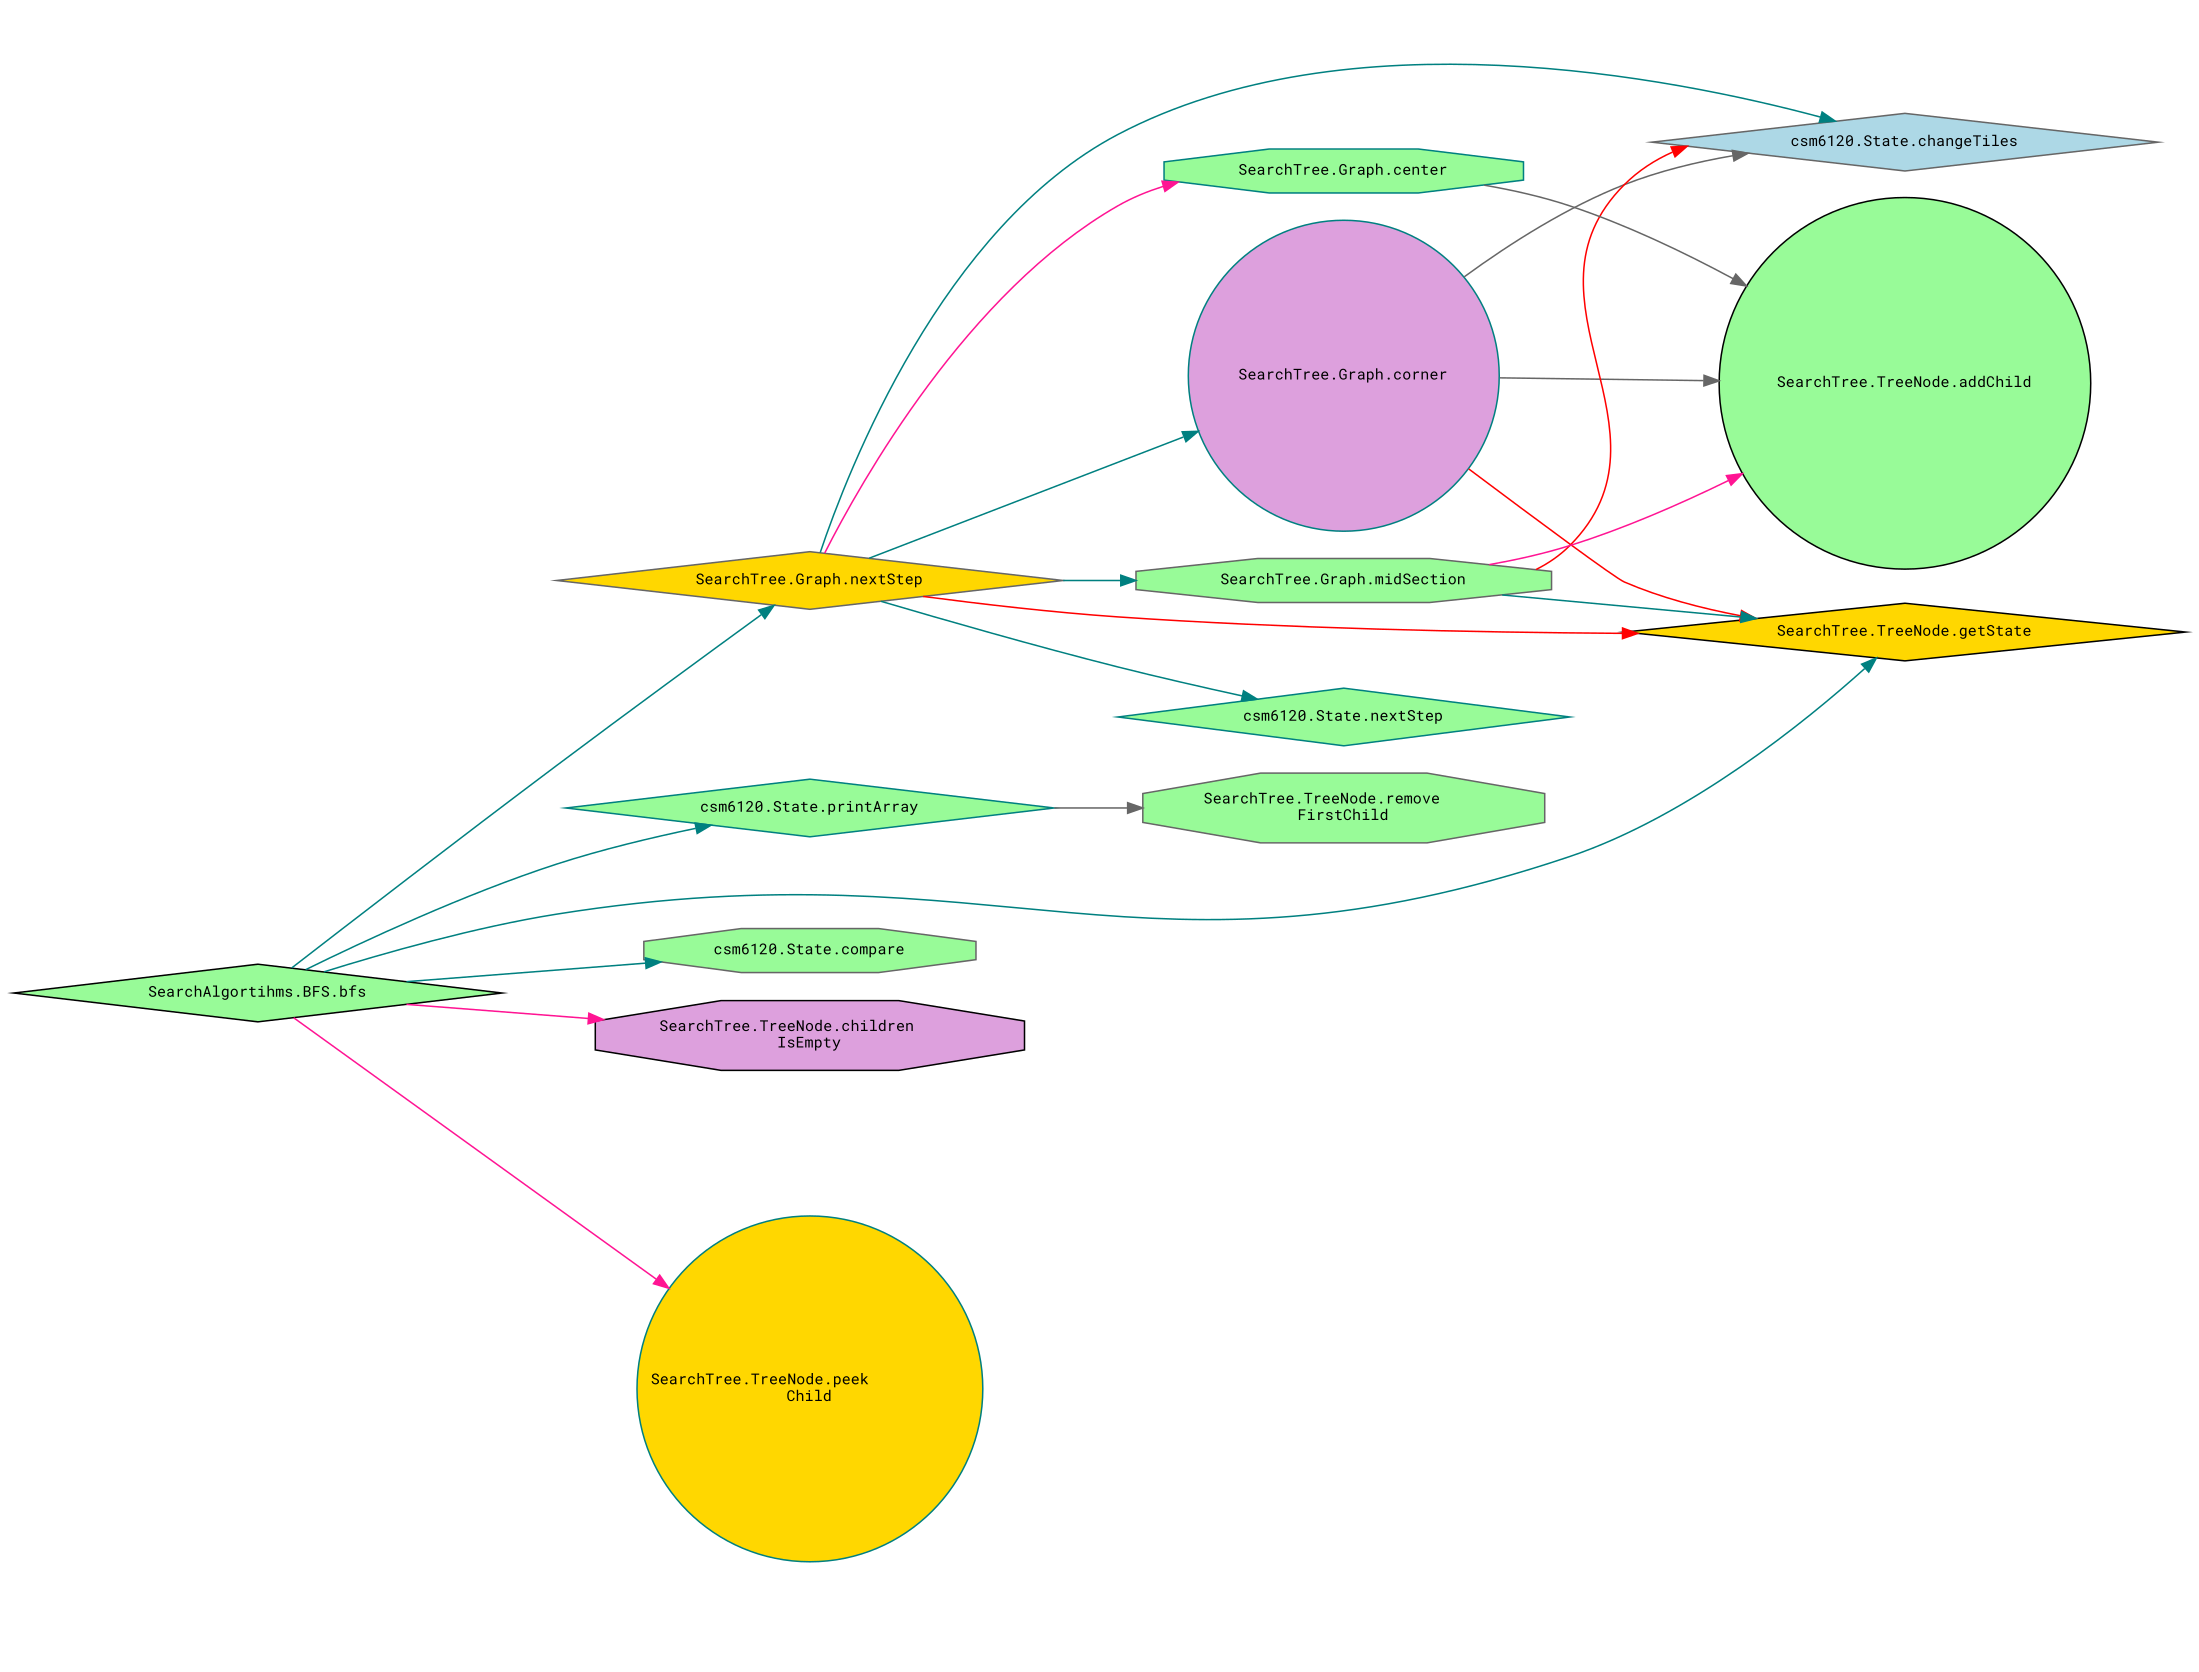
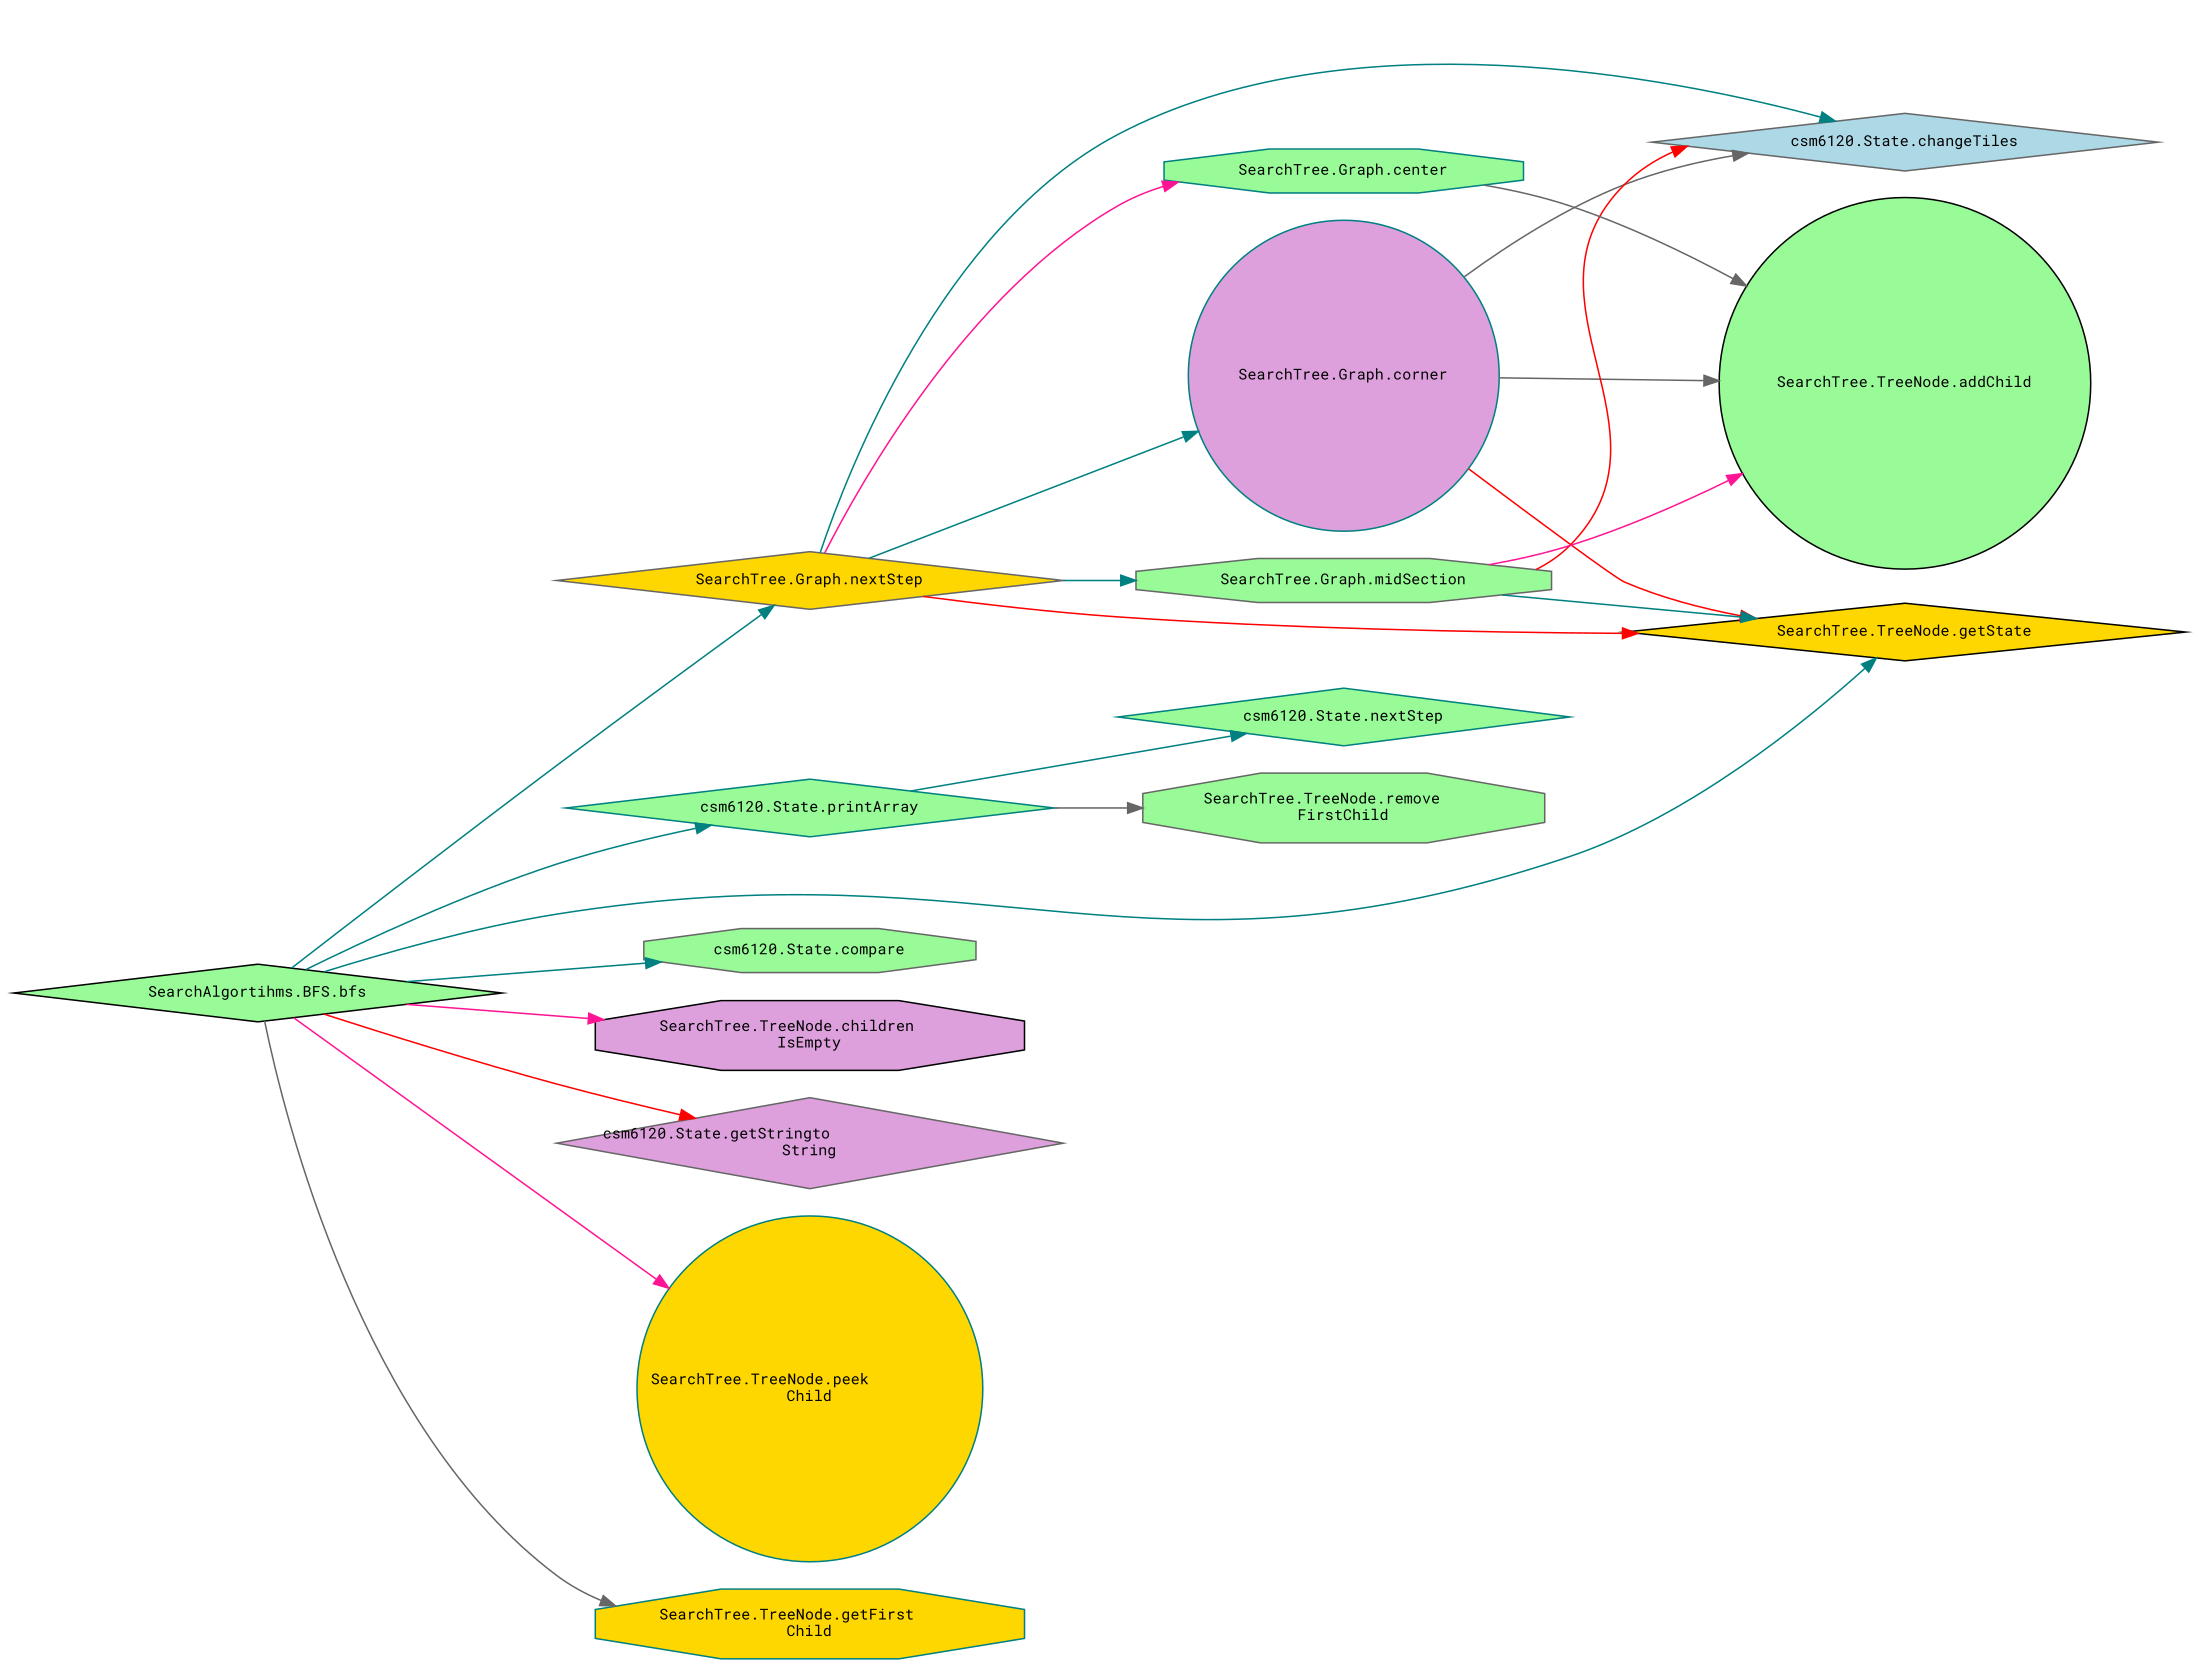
  digraph {
    fontname="Roboto Mono"
    rankdir=LR
    node [color=gray40 fillcolor=palegreen fontname="Roboto Mono" fontsize=10 shape=diamond style=filled]
    edge [color=teal fontname="Roboto Mono" fontsize=10 labelfontname=Helvetica labelfontsize=10 style=solid]
    n1 [color=black fontcolor=black height=0.2 label="SearchAlgortihms.BFS.bfs" width=0.4]
    n2 [color=black fillcolor=gold height=0.2 label="SearchTree.TreeNode.getState" width=0.4]
    n3 [height=0.2 label="csm6120.State.compare" shape=octagon width=0.4]
    n4 [color=teal height=0.2 label="csm6120.State.printArray" width=0.4]
    n5 [fillcolor=gold height=0.2 label="SearchTree.Graph.nextStep" width=0.4]
    n6 [color=black fillcolor=plum height=0.2 label="SearchTree.TreeNode.children\lIsEmpty" shape=octagon width=0.4]
+   n7 [fillcolor=plum height=0.2 label="csm6120.State.getStringto\lString" width=0.4]
    n8 [color=teal fillcolor=gold height=0.2 label="SearchTree.TreeNode.peek\lChild" shape=circle width=0.4]
+   n9 [color=teal fillcolor=gold height=0.2 label="SearchTree.TreeNode.getFirst\lChild" shape=octagon width=0.4]
    n10 [height=0.2 label="SearchTree.TreeNode.remove\lFirstChild" shape=octagon width=0.4]
    n11 [color=teal height=0.2 label="csm6120.State.nextStep" width=0.4]
    n12 [color=teal fillcolor=plum height=0.2 label="SearchTree.Graph.corner" shape=circle width=0.4]
    n13 [height=0.2 label="SearchTree.Graph.midSection" shape=octagon width=0.4]
    n14 [color=teal height=0.2 label="SearchTree.Graph.center" shape=octagon width=0.4]
    n15 [fillcolor=lightblue height=0.2 label="csm6120.State.changeTiles" width=0.4]
    n16 [color=black height=0.2 label="SearchTree.TreeNode.addChild" shape=circle width=0.4]
    n1 -> n2
    n1 -> n3
    n1 -> n4
    n1 -> n5
    n1 -> n6 [color=deeppink]
+   n1 -> n7 [color=red]
    n1 -> n8 [color=deeppink]
+   n1 -> n9 [color=gray40]
    n4 -> n10 [color=gray40]
    n5 -> n2 [color=red]
-   n5 -> n11
+   n4 -> n11
    n5 -> n12
    n5 -> n13
    n5 -> n14 [color=deeppink]
    n5 -> n15
    n12 -> n2 [color=red]
    n12 -> n15 [color=gray40]
    n12 -> n16 [color=gray40]
    n13 -> n2
    n13 -> n15 [color=red]
    n13 -> n16 [color=deeppink]
    n14 -> n16 [color=gray40]
  }
